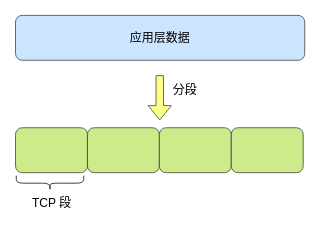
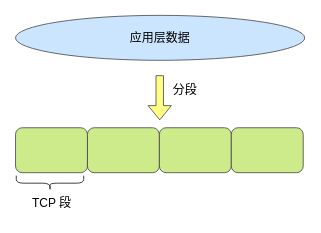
  <mxCell id="0" />
  <mxCell id="1" parent="0" />
- <mxCell id="2" value="应用层数据" style="rounded=1;whiteSpace=wrap;html=1;fontSize=16;fillColor=#cce5ff;strokeColor=#36393d;" vertex="1" parent="1"><mxGeometry x="20" y="20" width="386" height="60" as="geometry" /></mxCell>
+ <mxCell id="2" value="应用层数据" style="ellipse;whiteSpace=wrap;html=1;fontSize=16;fillColor=#cce5ff;strokeColor=#36393d;" vertex="1" parent="1"><mxGeometry x="20" y="20" width="386" height="60" as="geometry" /></mxCell>
  <mxCell id="3" value="" style="rounded=1;whiteSpace=wrap;html=1;fontSize=16;fillColor=#cdeb8b;strokeColor=#36393d;" vertex="1" parent="1"><mxGeometry x="20" y="170" width="96" height="60" as="geometry" /></mxCell>
  <mxCell id="4" value="" style="rounded=1;whiteSpace=wrap;html=1;fontSize=16;fillColor=#cdeb8b;strokeColor=#36393d;" vertex="1" parent="1"><mxGeometry x="116" y="170" width="96" height="60" as="geometry" /></mxCell>
  <mxCell id="5" value="" style="rounded=1;whiteSpace=wrap;html=1;fontSize=16;fillColor=#cdeb8b;strokeColor=#36393d;" vertex="1" parent="1"><mxGeometry x="212" y="170" width="96" height="60" as="geometry" /></mxCell>
  <mxCell id="6" value="" style="rounded=1;whiteSpace=wrap;html=1;fontSize=16;fillColor=#cdeb8b;strokeColor=#36393d;" vertex="1" parent="1"><mxGeometry x="308" y="170" width="96" height="60" as="geometry" /></mxCell>
  <mxCell id="7" value="" style="shape=flexArrow;endArrow=classic;html=1;fontSize=16;fillColor=#ffff88;strokeColor=#36393d;" edge="1" parent="1"><mxGeometry width="50" height="50" relative="1" as="geometry"><mxPoint x="212.5" y="100" as="sourcePoint" /><mxPoint x="212.5" y="160" as="targetPoint" /></mxGeometry></mxCell>
  <mxCell id="8" value="分段" style="text;html=1;align=center;verticalAlign=middle;resizable=0;points=[];autosize=1;fontSize=16;" vertex="1" parent="1"><mxGeometry x="221" y="110" width="50" height="20" as="geometry" /></mxCell>
  <mxCell id="9" value="" style="shape=curlyBracket;whiteSpace=wrap;html=1;rounded=1;fontSize=16;rotation=-90;" vertex="1" parent="1"><mxGeometry x="56" y="199" width="20" height="90" as="geometry" /></mxCell>
  <mxCell id="10" value="TCP 段" style="text;html=1;align=center;verticalAlign=middle;resizable=0;points=[];autosize=1;fontSize=16;" vertex="1" parent="1"><mxGeometry x="33" y="260" width="70" height="20" as="geometry" /></mxCell>
